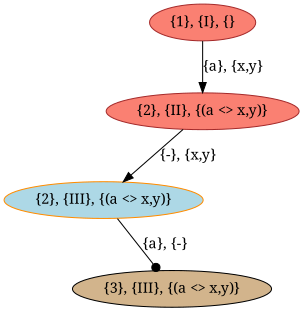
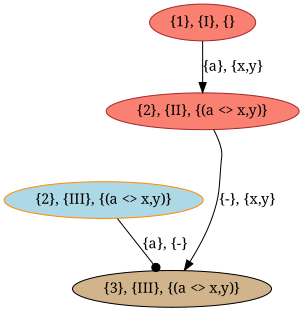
  digraph {
    fontname="Noto Serif"
    node [color=brown fillcolor=salmon fontname="Noto Serif" style=filled]
    edge [arrowhead=normal fontname="Noto Serif" gp1=a gp2="x,y"]
    "{1}, {I}, {}" [role=start]
    "{2}, {II}, {(a <> x,y)}"
    "{2}, {III}, {(a <> x,y)}" [color=darkorange fillcolor=lightblue]
    "{3}, {III}, {(a <> x,y)}" [color=black fillcolor=tan role=end]
    "{1}, {I}, {}" -> "{2}, {II}, {(a <> x,y)}" [label="{a}, {x,y}"]
-   "{2}, {II}, {(a <> x,y)}" -> "{2}, {III}, {(a <> x,y)}" [gp1="-" label="{-}, {x,y}"]
+   "{2}, {II}, {(a <> x,y)}" -> "{3}, {III}, {(a <> x,y)}" [gp1="-" label="{-}, {x,y}"]
    "{2}, {III}, {(a <> x,y)}" -> "{3}, {III}, {(a <> x,y)}" [arrowhead=dot gp2="-" label="{a}, {-}"]
  }
